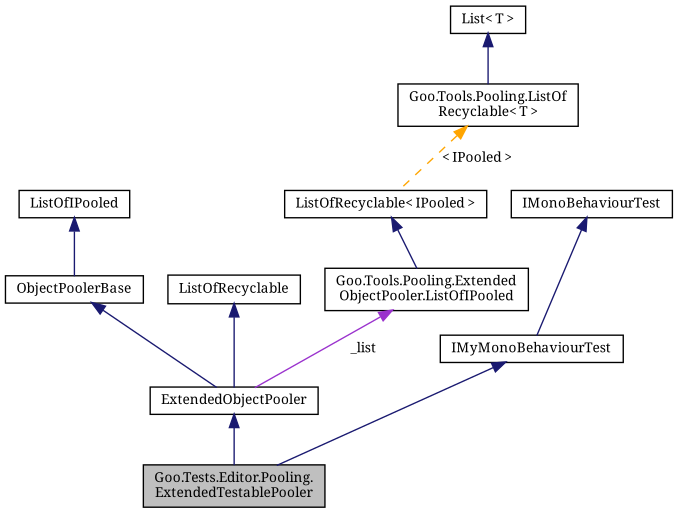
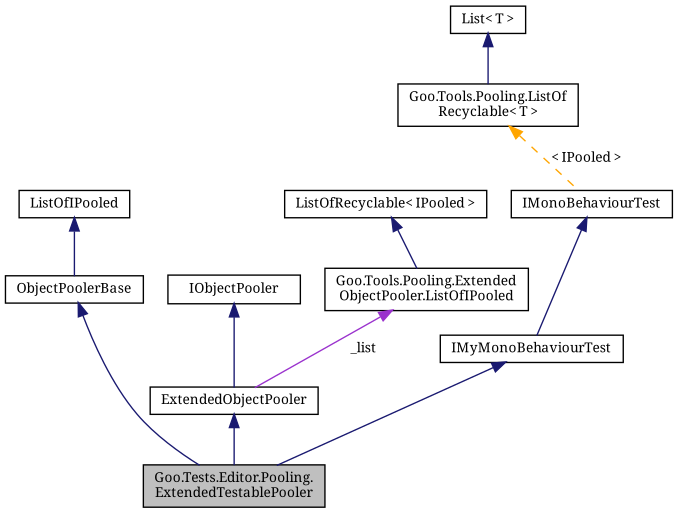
  digraph {
    fontname="Noto Serif"
    rankdir=TB
    node [color=black fillcolor=white fontname="Noto Serif" fontsize=10 shape=record style=filled]
    edge [color=midnightblue dir=back fontname="Noto Serif" fontsize=10 labelfontname=Calibrii labelfontsize=10 style=solid]
    n1 [fillcolor=grey75 fontcolor=black height=0.2 label="Goo.Tests.Editor.Pooling.\lExtendedTestablePooler" width=0.4]
    n2 [height=0.2 label=ExtendedObjectPooler width=0.4]
    n3 [height=0.2 label=ObjectPoolerBase width=0.4]
    n4 [height=0.2 label=ListOfIPooled width=0.4]
-   n5 [height=0.2 label=ListOfRecyclable width=0.4]
+   n5 [height=0.2 label=IObjectPooler width=0.4]
    n6 [height=0.2 label="Goo.Tools.Pooling.Extended\lObjectPooler.ListOfIPooled" width=0.4]
    n7 [height=0.2 label="ListOfRecyclable\< IPooled \>" width=0.4]
    n8 [height=0.2 label="Goo.Tools.Pooling.ListOf\lRecyclable\< T \>" width=0.4]
    n9 [height=0.2 label="List\< T \>" width=0.4]
    n10 [height=0.2 label=IMyMonoBehaviourTest width=0.4]
    n11 [height=0.2 label=IMonoBehaviourTest width=0.4]
    n2 -> n1
-   n3 -> n2
+   n3 -> n1
    n4 -> n3
    n5 -> n2
    n6 -> n2 [color=darkorchid3 label=" _list"]
    n7 -> n6
-   n8 -> n7 [color=orange label=" \< IPooled \>" style=dashed]
+   n8 -> n11 [color=orange label=" \< IPooled \>" style=dashed]
    n9 -> n8
    n10 -> n1
    n11 -> n10
  }
